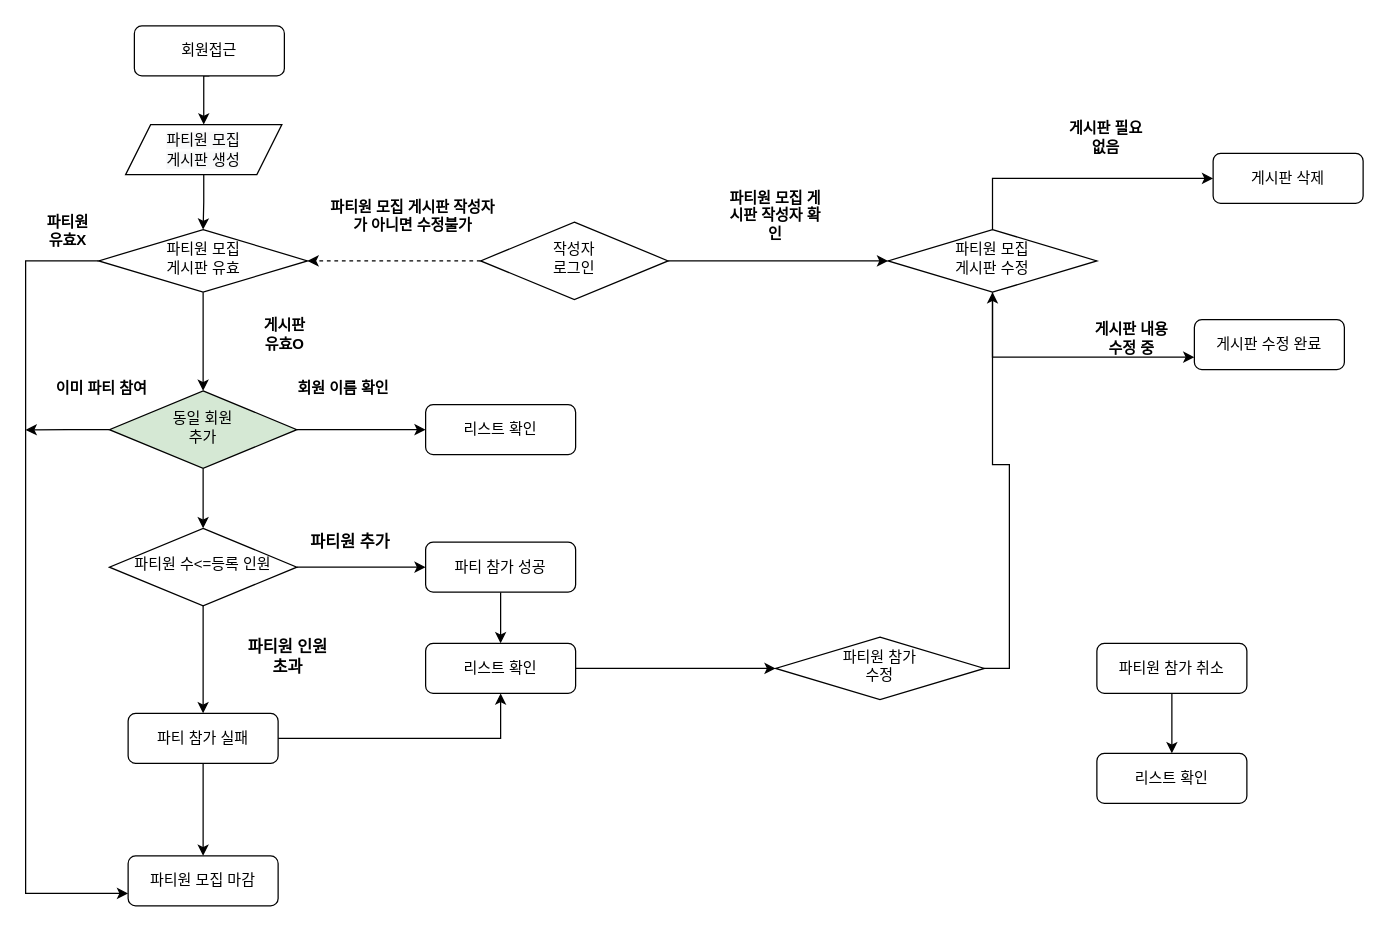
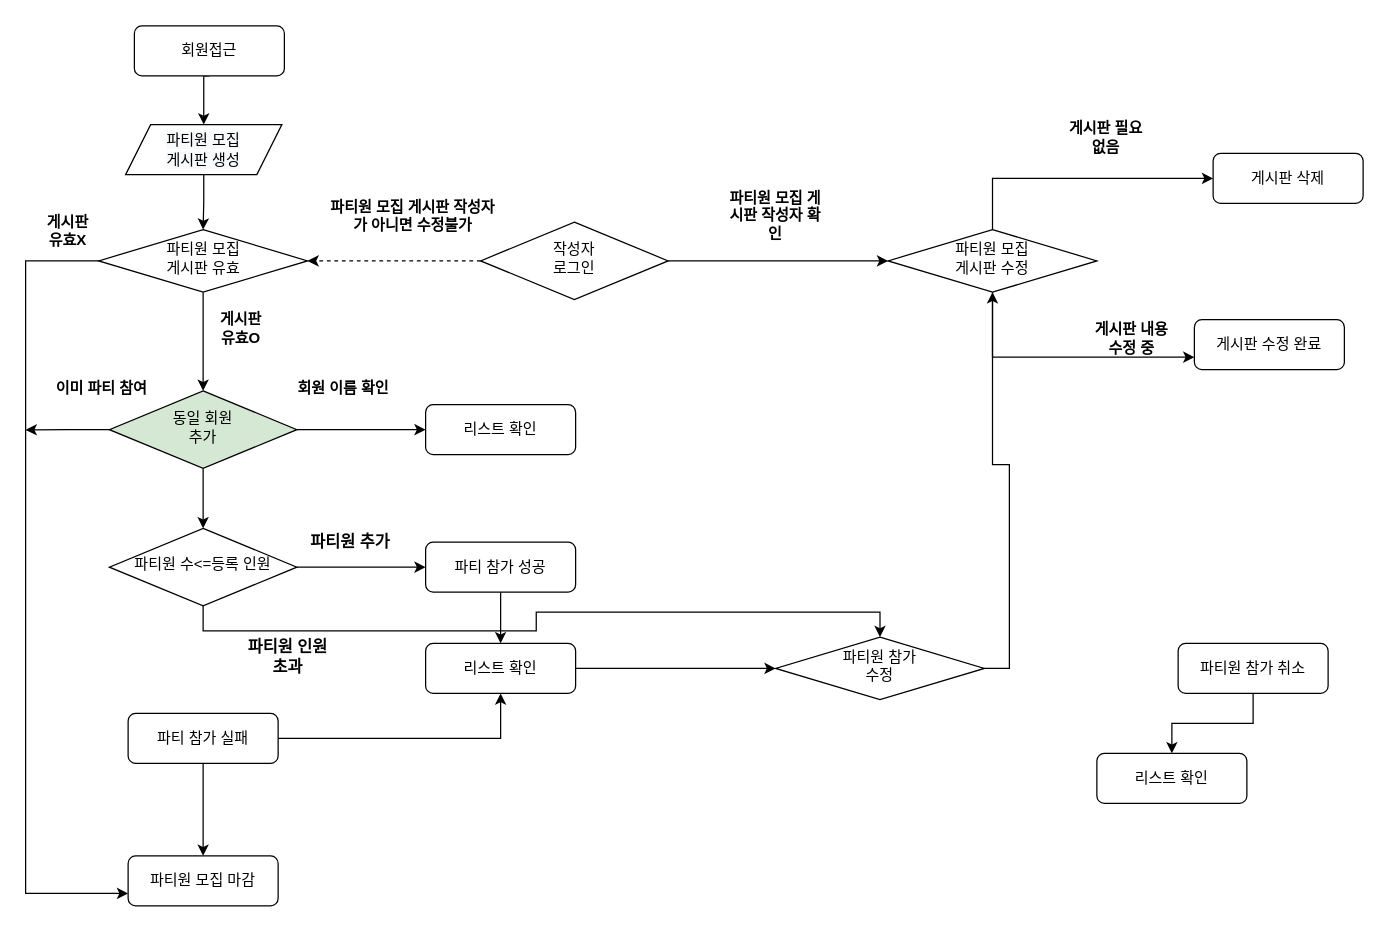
  <mxCell id="0" />
  <mxCell id="1" parent="0" />
  <mxCell id="2" style="edgeStyle=orthogonalEdgeStyle;rounded=0;orthogonalLoop=1;jettySize=auto;html=1;exitX=0.5;exitY=1;exitDx=0;exitDy=0;entryX=0.5;entryY=0;entryDx=0;entryDy=0;fontSize=13;" parent="1" source="3" target="10" edge="1"><mxGeometry relative="1" as="geometry" /></mxCell>
  <mxCell id="3" value="&lt;font style=&quot;vertical-align: inherit&quot;&gt;&lt;font style=&quot;vertical-align: inherit&quot;&gt;회원접근&lt;/font&gt;&lt;/font&gt;" style="rounded=1;whiteSpace=wrap;html=1;fontSize=12;glass=0;strokeWidth=1;shadow=0;" parent="1" vertex="1"><mxGeometry x="107" y="20" width="120" height="40" as="geometry" /></mxCell>
- <mxCell id="4" style="edgeStyle=orthogonalEdgeStyle;rounded=0;orthogonalLoop=1;jettySize=auto;html=1;exitX=0.5;exitY=1;exitDx=0;exitDy=0;entryX=0.5;entryY=0;entryDx=0;entryDy=0;fontSize=14;" parent="1" source="6" target="13" edge="1"><mxGeometry relative="1" as="geometry" /></mxCell>
+ <mxCell id="4" style="edgeStyle=orthogonalEdgeStyle;rounded=0;orthogonalLoop=1;jettySize=auto;html=1;exitX=0.5;exitY=1;exitDx=0;exitDy=0;fontSize=14;" parent="1" source="6" target="44" edge="1"><mxGeometry relative="1" as="geometry" /></mxCell>
  <mxCell id="5" style="edgeStyle=orthogonalEdgeStyle;rounded=0;orthogonalLoop=1;jettySize=auto;html=1;exitX=1;exitY=0.5;exitDx=0;exitDy=0;entryX=0;entryY=0.5;entryDx=0;entryDy=0;fontSize=12;" parent="1" source="6" target="8" edge="1"><mxGeometry relative="1" as="geometry" /></mxCell>
  <mxCell id="6" value="파티원 수&amp;lt;=등록 인원" style="rhombus;whiteSpace=wrap;html=1;shadow=0;fontFamily=Helvetica;fontSize=12;align=center;strokeWidth=1;spacing=6;spacingTop=-4;" parent="1" vertex="1"><mxGeometry x="87" y="422" width="150" height="62" as="geometry" /></mxCell>
  <mxCell id="7" style="edgeStyle=orthogonalEdgeStyle;rounded=0;orthogonalLoop=1;jettySize=auto;html=1;exitX=0.5;exitY=1;exitDx=0;exitDy=0;entryX=0.5;entryY=0;entryDx=0;entryDy=0;fontSize=13;" parent="1" source="8" target="36" edge="1"><mxGeometry relative="1" as="geometry" /></mxCell>
  <mxCell id="8" value="파티 참가 성공" style="rounded=1;whiteSpace=wrap;html=1;fontSize=12;glass=0;strokeWidth=1;shadow=0;" parent="1" vertex="1"><mxGeometry x="340" y="433" width="120" height="40" as="geometry" /></mxCell>
  <mxCell id="9" style="edgeStyle=orthogonalEdgeStyle;rounded=0;orthogonalLoop=1;jettySize=auto;html=1;exitX=0.5;exitY=1;exitDx=0;exitDy=0;entryX=0.5;entryY=0;entryDx=0;entryDy=0;fontSize=14;" parent="1" source="10" target="17" edge="1"><mxGeometry relative="1" as="geometry" /></mxCell>
  <mxCell id="10" value="&#10;&#10;&lt;span style=&quot;color: rgb(0, 0, 0); font-family: helvetica; font-size: 12px; font-style: normal; font-weight: 400; letter-spacing: normal; text-align: center; text-indent: 0px; text-transform: none; word-spacing: 0px; background-color: rgb(248, 249, 250); display: inline; float: none;&quot;&gt;파티원 모집&lt;/span&gt;&lt;br style=&quot;color: rgb(0, 0, 0); font-family: helvetica; font-size: 12px; font-style: normal; font-weight: 400; letter-spacing: normal; text-align: center; text-indent: 0px; text-transform: none; word-spacing: 0px; background-color: rgb(248, 249, 250);&quot;&gt;&lt;span style=&quot;color: rgb(0, 0, 0); font-family: helvetica; font-size: 12px; font-style: normal; font-weight: 400; letter-spacing: normal; text-align: center; text-indent: 0px; text-transform: none; word-spacing: 0px; background-color: rgb(248, 249, 250); display: inline; float: none;&quot;&gt;게시판 생성&lt;/span&gt;&#10;&#10;" style="shape=parallelogram;perimeter=parallelogramPerimeter;whiteSpace=wrap;html=1;fixedSize=1;fontSize=13;" parent="1" vertex="1"><mxGeometry x="100" y="99" width="125" height="40" as="geometry" /></mxCell>
  <mxCell id="11" style="edgeStyle=orthogonalEdgeStyle;rounded=0;orthogonalLoop=1;jettySize=auto;html=1;exitX=0.5;exitY=1;exitDx=0;exitDy=0;entryX=0.5;entryY=0;entryDx=0;entryDy=0;fontSize=14;" parent="1" source="13" target="14" edge="1"><mxGeometry relative="1" as="geometry" /></mxCell>
  <mxCell id="12" style="edgeStyle=orthogonalEdgeStyle;rounded=0;orthogonalLoop=1;jettySize=auto;html=1;exitX=1;exitY=0.5;exitDx=0;exitDy=0;entryX=0.5;entryY=1;entryDx=0;entryDy=0;" edge="1" parent="1" source="13" target="36"><mxGeometry relative="1" as="geometry" /></mxCell>
  <mxCell id="13" value="파티 참가 실패" style="rounded=1;whiteSpace=wrap;html=1;fontSize=12;glass=0;strokeWidth=1;shadow=0;" parent="1" vertex="1"><mxGeometry x="102" y="570" width="120" height="40" as="geometry" /></mxCell>
  <mxCell id="14" value="파티원 모집 마감" style="rounded=1;whiteSpace=wrap;html=1;fontSize=12;glass=0;strokeWidth=1;shadow=0;" parent="1" vertex="1"><mxGeometry x="102" y="684" width="120" height="40" as="geometry" /></mxCell>
  <mxCell id="15" style="edgeStyle=orthogonalEdgeStyle;rounded=0;orthogonalLoop=1;jettySize=auto;html=1;exitX=0;exitY=0.5;exitDx=0;exitDy=0;entryX=0;entryY=0.75;entryDx=0;entryDy=0;fontSize=14;" parent="1" source="17" target="14" edge="1"><mxGeometry relative="1" as="geometry"><Array as="points"><mxPoint x="20" y="208" /><mxPoint x="20" y="714" /></Array></mxGeometry></mxCell>
  <mxCell id="16" style="edgeStyle=orthogonalEdgeStyle;rounded=0;orthogonalLoop=1;jettySize=auto;html=1;exitX=0.5;exitY=1;exitDx=0;exitDy=0;entryX=0.5;entryY=0;entryDx=0;entryDy=0;fontSize=13;" parent="1" source="17" target="33" edge="1"><mxGeometry relative="1" as="geometry" /></mxCell>
  <mxCell id="17" value="파티원 모집&lt;br&gt;게시판 유효" style="rhombus;whiteSpace=wrap;html=1;shadow=0;fontFamily=Helvetica;fontSize=12;align=center;strokeWidth=1;spacing=6;spacingTop=-4;" parent="1" vertex="1"><mxGeometry x="78.5" y="183" width="167" height="50" as="geometry" /></mxCell>
- <mxCell id="18" value="파티원 유효X" style="text;html=1;strokeColor=none;fillColor=none;align=center;verticalAlign=middle;whiteSpace=wrap;rounded=0;fontSize=12;fontStyle=1" parent="1" vertex="1"><mxGeometry x="30" y="174" width="47.5" height="20" as="geometry" /></mxCell>
- <mxCell id="19" value="게시판 유효O" style="text;html=1;strokeColor=none;fillColor=none;align=center;verticalAlign=middle;whiteSpace=wrap;rounded=0;fontSize=12;fontStyle=1" parent="1" vertex="1"><mxGeometry x="202.5" y="257" width="48.5" height="20" as="geometry" /></mxCell>
+ <mxCell id="18" value="게시판 유효X" style="text;html=1;strokeColor=none;fillColor=none;align=center;verticalAlign=middle;whiteSpace=wrap;rounded=0;fontSize=12;fontStyle=1" parent="1" vertex="1"><mxGeometry x="30" y="174" width="47.5" height="20" as="geometry" /></mxCell>
+ <mxCell id="19" value="게시판 유효O" style="text;html=1;strokeColor=none;fillColor=none;align=center;verticalAlign=middle;whiteSpace=wrap;rounded=0;fontSize=12;fontStyle=1" parent="1" vertex="1"><mxGeometry x="167.5" y="252" width="48.5" height="20" as="geometry" /></mxCell>
  <mxCell id="20" style="edgeStyle=orthogonalEdgeStyle;rounded=0;orthogonalLoop=1;jettySize=auto;html=1;exitX=0.5;exitY=0;exitDx=0;exitDy=0;entryX=0;entryY=0.5;entryDx=0;entryDy=0;fontSize=12;" parent="1" source="22" target="23" edge="1"><mxGeometry relative="1" as="geometry" /></mxCell>
  <mxCell id="21" style="edgeStyle=orthogonalEdgeStyle;rounded=0;orthogonalLoop=1;jettySize=auto;html=1;exitX=0.5;exitY=1;exitDx=0;exitDy=0;entryX=0;entryY=0.75;entryDx=0;entryDy=0;fontSize=12;" parent="1" source="22" target="24" edge="1"><mxGeometry relative="1" as="geometry" /></mxCell>
  <mxCell id="22" value="파티원 모집&lt;br&gt;게시판 수정" style="rhombus;whiteSpace=wrap;html=1;shadow=0;fontFamily=Helvetica;fontSize=12;align=center;strokeWidth=1;spacing=6;spacingTop=-4;" parent="1" vertex="1"><mxGeometry x="710" y="183" width="167" height="50" as="geometry" /></mxCell>
  <mxCell id="23" value="게시판 삭제" style="rounded=1;whiteSpace=wrap;html=1;fontSize=12;glass=0;strokeWidth=1;shadow=0;" parent="1" vertex="1"><mxGeometry x="970" y="122" width="120" height="40" as="geometry" /></mxCell>
  <mxCell id="24" value="게시판 수정 완료" style="rounded=1;whiteSpace=wrap;html=1;fontSize=12;glass=0;strokeWidth=1;shadow=0;" parent="1" vertex="1"><mxGeometry x="955" y="255" width="120" height="40" as="geometry" /></mxCell>
  <mxCell id="25" value="파티원 추가" style="text;html=1;strokeColor=none;fillColor=none;align=center;verticalAlign=middle;whiteSpace=wrap;rounded=0;fontSize=13;fontStyle=1" parent="1" vertex="1"><mxGeometry x="240" y="422" width="80" height="20" as="geometry" /></mxCell>
  <mxCell id="26" value="파티원 인원 초과" style="text;html=1;strokeColor=none;fillColor=none;align=center;verticalAlign=middle;whiteSpace=wrap;rounded=0;fontSize=13;fontStyle=1" parent="1" vertex="1"><mxGeometry x="190" y="514" width="80" height="20" as="geometry" /></mxCell>
  <mxCell id="27" value="파티원 모집 게시판 작성자가 아니면 수정불가" style="text;html=1;strokeColor=none;fillColor=none;align=center;verticalAlign=middle;whiteSpace=wrap;rounded=0;fontSize=12;fontStyle=1" parent="1" vertex="1"><mxGeometry x="260" y="162" width="140" height="20" as="geometry" /></mxCell>
  <mxCell id="28" value="게시판 필요 없음" style="text;html=1;strokeColor=none;fillColor=none;align=center;verticalAlign=middle;whiteSpace=wrap;rounded=0;fontSize=12;fontStyle=1" parent="1" vertex="1"><mxGeometry x="850" y="99" width="68.75" height="20" as="geometry" /></mxCell>
  <mxCell id="29" value="게시판 내용 수정 중" style="text;html=1;strokeColor=none;fillColor=none;align=center;verticalAlign=middle;whiteSpace=wrap;rounded=0;fontSize=12;fontStyle=1" parent="1" vertex="1"><mxGeometry x="870" y="260" width="70" height="20" as="geometry" /></mxCell>
  <mxCell id="30" style="edgeStyle=orthogonalEdgeStyle;rounded=0;orthogonalLoop=1;jettySize=auto;html=1;exitX=0;exitY=0.5;exitDx=0;exitDy=0;fontSize=13;" parent="1" source="33" edge="1"><mxGeometry relative="1" as="geometry"><mxPoint x="20" y="343.235" as="targetPoint" /></mxGeometry></mxCell>
  <mxCell id="31" style="edgeStyle=orthogonalEdgeStyle;rounded=0;orthogonalLoop=1;jettySize=auto;html=1;exitX=1;exitY=0.5;exitDx=0;exitDy=0;entryX=0;entryY=0.5;entryDx=0;entryDy=0;fontSize=13;" parent="1" source="33" target="34" edge="1"><mxGeometry relative="1" as="geometry" /></mxCell>
  <mxCell id="32" style="edgeStyle=orthogonalEdgeStyle;rounded=0;orthogonalLoop=1;jettySize=auto;html=1;exitX=0.5;exitY=1;exitDx=0;exitDy=0;entryX=0.5;entryY=0;entryDx=0;entryDy=0;fontSize=13;" parent="1" source="33" target="6" edge="1"><mxGeometry relative="1" as="geometry" /></mxCell>
  <mxCell id="33" value="동일 회원&lt;br&gt;추가" style="rhombus;whiteSpace=wrap;html=1;shadow=0;fontFamily=Helvetica;fontSize=12;align=center;strokeWidth=1;spacing=6;spacingTop=-4;fillColor=#d5e8d4;" parent="1" vertex="1"><mxGeometry x="87" y="312" width="150" height="62" as="geometry" /></mxCell>
  <mxCell id="34" value="리스트 확인" style="rounded=1;whiteSpace=wrap;html=1;fontSize=12;glass=0;strokeWidth=1;shadow=0;" parent="1" vertex="1"><mxGeometry x="340" y="323" width="120" height="40" as="geometry" /></mxCell>
  <mxCell id="35" style="edgeStyle=orthogonalEdgeStyle;rounded=0;orthogonalLoop=1;jettySize=auto;html=1;exitX=1;exitY=0.5;exitDx=0;exitDy=0;entryX=0;entryY=0.5;entryDx=0;entryDy=0;" edge="1" parent="1" source="36" target="44"><mxGeometry relative="1" as="geometry" /></mxCell>
  <mxCell id="36" value="리스트 확인" style="rounded=1;whiteSpace=wrap;html=1;fontSize=12;glass=0;strokeWidth=1;shadow=0;" parent="1" vertex="1"><mxGeometry x="340" y="514" width="120" height="40" as="geometry" /></mxCell>
  <mxCell id="37" value="이미 파티 참여" style="text;html=1;strokeColor=none;fillColor=none;align=center;verticalAlign=middle;whiteSpace=wrap;rounded=0;fontSize=12;fontStyle=1" parent="1" vertex="1"><mxGeometry x="40" y="300" width="81.5" height="20" as="geometry" /></mxCell>
  <mxCell id="38" value="회원 이름 확인" style="text;html=1;strokeColor=none;fillColor=none;align=center;verticalAlign=middle;whiteSpace=wrap;rounded=0;fontSize=12;fontStyle=1" parent="1" vertex="1"><mxGeometry x="230" y="300" width="88.5" height="20" as="geometry" /></mxCell>
  <mxCell id="39" style="edgeStyle=orthogonalEdgeStyle;rounded=0;orthogonalLoop=1;jettySize=auto;html=1;exitX=0;exitY=0.5;exitDx=0;exitDy=0;entryX=1;entryY=0.5;entryDx=0;entryDy=0;dashed=1;" edge="1" parent="1" source="41" target="17"><mxGeometry relative="1" as="geometry" /></mxCell>
  <mxCell id="40" style="edgeStyle=orthogonalEdgeStyle;rounded=0;orthogonalLoop=1;jettySize=auto;html=1;exitX=1;exitY=0.5;exitDx=0;exitDy=0;entryX=0;entryY=0.5;entryDx=0;entryDy=0;" edge="1" parent="1" source="41" target="22"><mxGeometry relative="1" as="geometry" /></mxCell>
  <mxCell id="41" value="작성자&lt;br&gt;로그인" style="rhombus;whiteSpace=wrap;html=1;shadow=0;fontFamily=Helvetica;fontSize=12;align=center;strokeWidth=1;spacing=6;spacingTop=-4;" vertex="1" parent="1"><mxGeometry x="384" y="177" width="150" height="62" as="geometry" /></mxCell>
  <mxCell id="42" value="파티원 모집 게시판 작성자 확인" style="text;html=1;strokeColor=none;fillColor=none;align=center;verticalAlign=middle;whiteSpace=wrap;rounded=0;fontSize=12;fontStyle=1" vertex="1" parent="1"><mxGeometry x="580" y="162" width="80" height="20" as="geometry" /></mxCell>
  <mxCell id="43" style="edgeStyle=orthogonalEdgeStyle;rounded=0;orthogonalLoop=1;jettySize=auto;html=1;exitX=1;exitY=0.5;exitDx=0;exitDy=0;" edge="1" parent="1" source="44" target="22"><mxGeometry relative="1" as="geometry" /></mxCell>
  <mxCell id="44" value="파티원 참가&lt;br&gt;수정" style="rhombus;whiteSpace=wrap;html=1;shadow=0;fontFamily=Helvetica;fontSize=12;align=center;strokeWidth=1;spacing=6;spacingTop=-4;" vertex="1" parent="1"><mxGeometry x="620" y="509" width="167" height="50" as="geometry" /></mxCell>
  <mxCell id="45" value="리스트 확인" style="rounded=1;whiteSpace=wrap;html=1;fontSize=12;glass=0;strokeWidth=1;shadow=0;" vertex="1" parent="1"><mxGeometry x="877" y="602" width="120" height="40" as="geometry" /></mxCell>
  <mxCell id="46" style="edgeStyle=orthogonalEdgeStyle;rounded=0;orthogonalLoop=1;jettySize=auto;html=1;exitX=0.5;exitY=1;exitDx=0;exitDy=0;" edge="1" parent="1" source="47" target="45"><mxGeometry relative="1" as="geometry" /></mxCell>
- <mxCell id="47" value="파티원 참가 취소" style="rounded=1;whiteSpace=wrap;html=1;fontSize=12;glass=0;strokeWidth=1;shadow=0;" vertex="1" parent="1"><mxGeometry x="877" y="514" width="120" height="40" as="geometry" /></mxCell>
+ <mxCell id="47" value="파티원 참가 취소" style="rounded=1;whiteSpace=wrap;html=1;fontSize=12;glass=0;strokeWidth=1;shadow=0;" vertex="1" parent="1"><mxGeometry x="942" y="514" width="120" height="40" as="geometry" /></mxCell>
